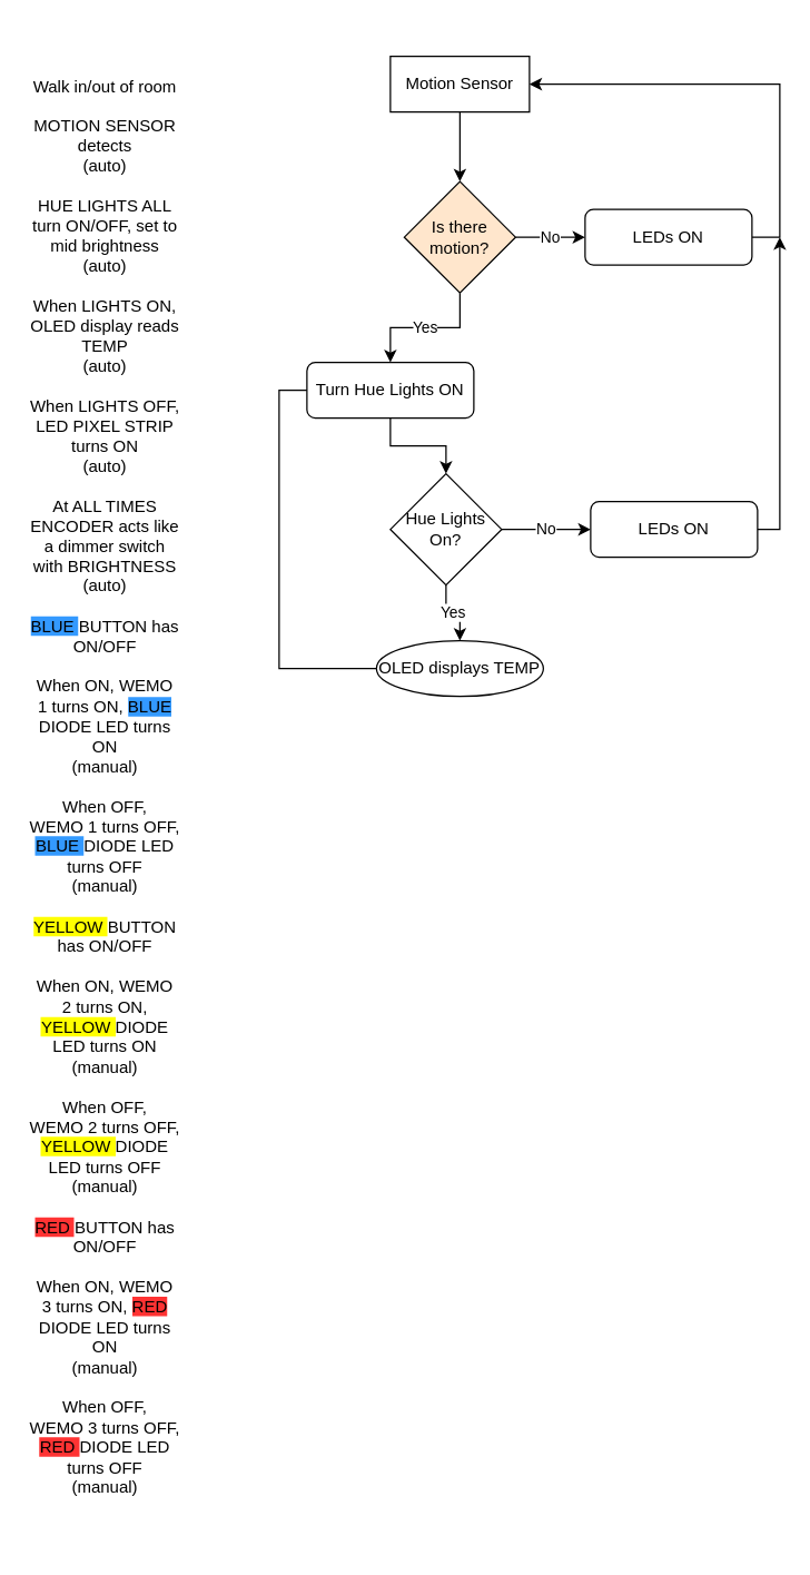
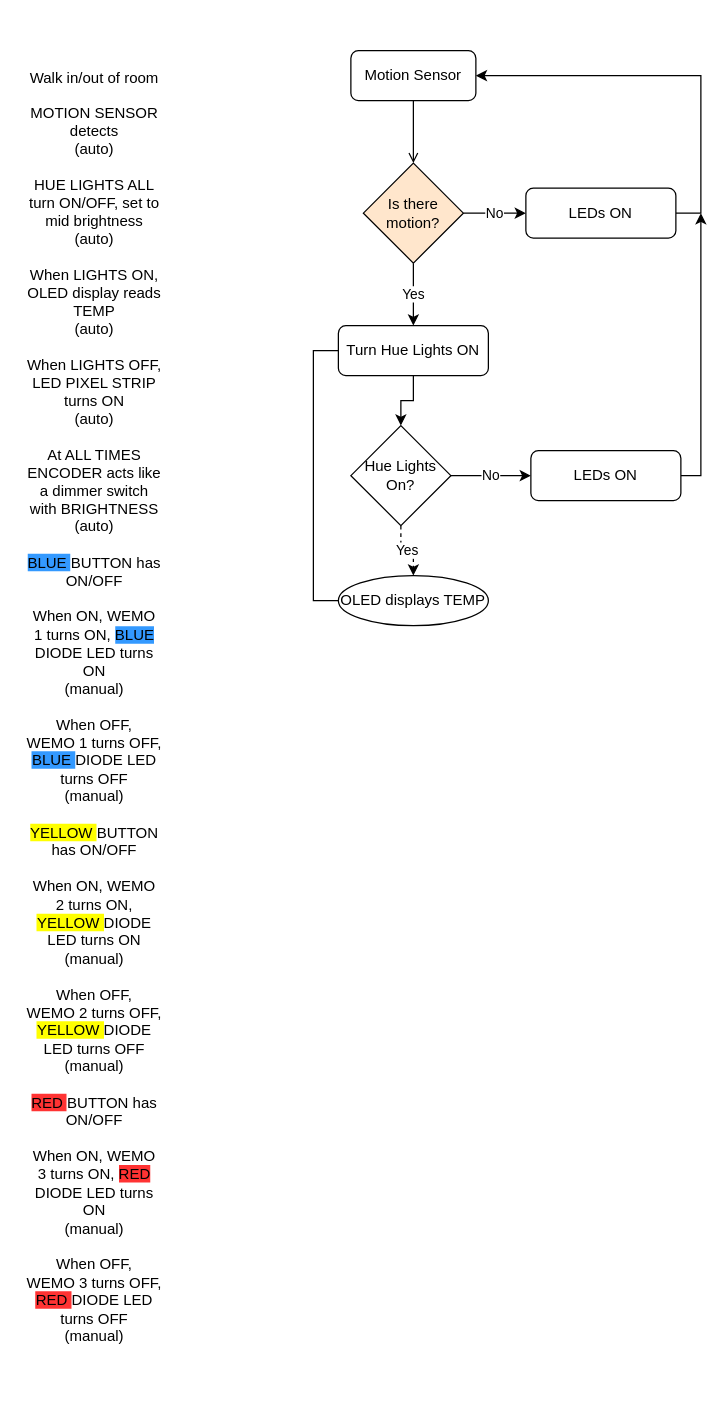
  <mxCell id="0" />
  <mxCell id="1" parent="0" />
- <mxCell id="2" style="edgeStyle=orthogonalEdgeStyle;rounded=0;orthogonalLoop=1;jettySize=auto;html=1;exitX=0.5;exitY=1;exitDx=0;exitDy=0;entryX=0.5;entryY=0;entryDx=0;entryDy=0;" edge="1" parent="1" source="3" target="10"><mxGeometry relative="1" as="geometry" /></mxCell>
- <mxCell id="3" value="Motion Sensor" style="whiteSpace=wrap;html=1;rounded=0;" vertex="1" parent="1"><mxGeometry x="280" y="40" width="100" height="40" as="geometry" /></mxCell>
- <mxCell id="4" value="Yes" style="edgeStyle=orthogonalEdgeStyle;rounded=0;orthogonalLoop=1;jettySize=auto;html=1;exitX=0.5;exitY=1;exitDx=0;exitDy=0;entryX=0.5;entryY=0;entryDx=0;entryDy=0;" edge="1" parent="1" source="6" target="16"><mxGeometry relative="1" as="geometry" /></mxCell>
+ <mxCell id="2" style="edgeStyle=orthogonalEdgeStyle;rounded=0;orthogonalLoop=1;jettySize=auto;html=1;exitX=0.5;exitY=1;exitDx=0;exitDy=0;entryX=0.5;entryY=0;entryDx=0;entryDy=0;endArrow=open;" edge="1" parent="1" source="3" target="10"><mxGeometry relative="1" as="geometry" /></mxCell>
+ <mxCell id="3" value="Motion Sensor" style="rounded=1;whiteSpace=wrap;html=1;" vertex="1" parent="1"><mxGeometry x="280" y="40" width="100" height="40" as="geometry" /></mxCell>
+ <mxCell id="4" value="Yes" style="edgeStyle=orthogonalEdgeStyle;rounded=0;orthogonalLoop=1;jettySize=auto;html=1;exitX=0.5;exitY=1;exitDx=0;exitDy=0;entryX=0.5;entryY=0;entryDx=0;entryDy=0;dashed=1;" edge="1" parent="1" source="6" target="16"><mxGeometry relative="1" as="geometry" /></mxCell>
  <mxCell id="5" value="No" style="edgeStyle=orthogonalEdgeStyle;rounded=0;orthogonalLoop=1;jettySize=auto;html=1;exitX=1;exitY=0.5;exitDx=0;exitDy=0;" edge="1" parent="1" source="6" target="18"><mxGeometry relative="1" as="geometry" /></mxCell>
  <mxCell id="6" value="Hue Lights On?" style="rhombus;whiteSpace=wrap;html=1;" vertex="1" parent="1"><mxGeometry x="280" y="340" width="80" height="80" as="geometry" /></mxCell>
  <mxCell id="7" value="Walk in/out of room&lt;br&gt;&lt;br&gt;MOTION SENSOR detects&lt;br&gt;(auto)&lt;br&gt;&lt;br&gt;HUE LIGHTS ALL turn ON/OFF, set to mid brightness&lt;br&gt;(auto)&lt;br&gt;&lt;br&gt;When LIGHTS ON, OLED display reads TEMP&lt;br&gt;(auto)&lt;br&gt;&lt;br&gt;When LIGHTS OFF, LED PIXEL STRIP turns ON&lt;br&gt;(auto)&lt;br&gt;&lt;br&gt;At ALL TIMES ENCODER acts like a dimmer switch with BRIGHTNESS&lt;br&gt;(auto)&lt;br&gt;&lt;br&gt;&lt;span style=&quot;background-color: rgb(51 , 153 , 255)&quot;&gt;BLUE &lt;/span&gt;BUTTON has ON/OFF&lt;br&gt;&lt;br&gt;When ON, WEMO 1 turns ON, &lt;span style=&quot;background-color: rgb(51 , 153 , 255)&quot;&gt;BLUE &lt;/span&gt;DIODE LED turns ON&lt;br&gt;(manual)&lt;br&gt;&lt;br&gt;When OFF,&lt;br&gt;WEMO 1 turns OFF, &lt;span style=&quot;background-color: rgb(51 , 153 , 255)&quot;&gt;BLUE &lt;/span&gt;DIODE LED turns OFF&lt;br&gt;(manual)&lt;br&gt;&lt;br&gt;&lt;span style=&quot;background-color: rgb(255 , 255 , 0)&quot;&gt;YELLOW &lt;/span&gt;BUTTON&lt;br&gt;has ON/OFF&lt;br&gt;&lt;br&gt;When ON, WEMO 2 turns ON, &lt;span style=&quot;background-color: rgb(255 , 255 , 0)&quot;&gt;YELLOW &lt;/span&gt;DIODE LED turns ON&lt;br&gt;(manual)&lt;br&gt;&lt;br&gt;When OFF,&lt;br&gt;WEMO 2 turns OFF, &lt;span style=&quot;background-color: rgb(255 , 255 , 0)&quot;&gt;YELLOW &lt;/span&gt;DIODE LED turns OFF&lt;br&gt;(manual)&lt;br&gt;&lt;br&gt;&lt;span style=&quot;background-color: rgb(255 , 51 , 51)&quot;&gt;RED &lt;/span&gt;BUTTON has ON/OFF&lt;br&gt;&lt;br&gt;When ON, WEMO 3 turns ON, &lt;span style=&quot;background-color: rgb(255 , 51 , 51)&quot;&gt;RED &lt;/span&gt;DIODE LED turns ON&lt;br&gt;(manual)&lt;br&gt;&lt;br&gt;When OFF,&lt;br&gt;WEMO 3 turns OFF, &lt;span style=&quot;background-color: rgb(255 , 51 , 51)&quot;&gt;RED &lt;/span&gt;DIODE LED turns OFF&lt;br&gt;(manual)" style="text;html=1;strokeColor=none;fillColor=none;align=center;verticalAlign=middle;whiteSpace=wrap;rounded=0;" vertex="1" parent="1"><mxGeometry x="20" y="20" width="110" height="1090" as="geometry" /></mxCell>
  <mxCell id="8" value="No" style="edgeStyle=orthogonalEdgeStyle;rounded=0;orthogonalLoop=1;jettySize=auto;html=1;exitX=1;exitY=0.5;exitDx=0;exitDy=0;" edge="1" parent="1" source="10" target="12"><mxGeometry relative="1" as="geometry" /></mxCell>
  <mxCell id="9" value="Yes" style="edgeStyle=orthogonalEdgeStyle;rounded=0;orthogonalLoop=1;jettySize=auto;html=1;exitX=0.5;exitY=1;exitDx=0;exitDy=0;entryX=0.5;entryY=0;entryDx=0;entryDy=0;" edge="1" parent="1" source="10" target="14"><mxGeometry relative="1" as="geometry" /></mxCell>
  <mxCell id="10" value="Is there motion?" style="rhombus;whiteSpace=wrap;html=1;fillColor=#ffe6cc;" vertex="1" parent="1"><mxGeometry x="290" y="130" width="80" height="80" as="geometry" /></mxCell>
  <mxCell id="11" style="edgeStyle=orthogonalEdgeStyle;rounded=0;orthogonalLoop=1;jettySize=auto;html=1;exitX=1;exitY=0.5;exitDx=0;exitDy=0;entryX=1;entryY=0.5;entryDx=0;entryDy=0;" edge="1" parent="1" source="12" target="3"><mxGeometry relative="1" as="geometry" /></mxCell>
  <mxCell id="12" value="LEDs ON" style="rounded=1;whiteSpace=wrap;html=1;fontSize=12;glass=0;strokeWidth=1;shadow=0;" vertex="1" parent="1"><mxGeometry x="420" y="150" width="120" height="40" as="geometry" /></mxCell>
  <mxCell id="13" style="edgeStyle=orthogonalEdgeStyle;rounded=0;orthogonalLoop=1;jettySize=auto;html=1;exitX=0.5;exitY=1;exitDx=0;exitDy=0;entryX=0.5;entryY=0;entryDx=0;entryDy=0;" edge="1" parent="1" source="14" target="6"><mxGeometry relative="1" as="geometry" /></mxCell>
- <mxCell id="14" value="Turn Hue Lights ON" style="rounded=1;whiteSpace=wrap;html=1;fontSize=12;glass=0;strokeWidth=1;shadow=0;" vertex="1" parent="1"><mxGeometry x="220" y="260" width="120" height="40" as="geometry" /></mxCell>
+ <mxCell id="14" value="Turn Hue Lights ON" style="rounded=1;whiteSpace=wrap;html=1;fontSize=12;glass=0;strokeWidth=1;shadow=0;" vertex="1" parent="1"><mxGeometry x="270" y="260" width="120" height="40" as="geometry" /></mxCell>
  <mxCell id="15" style="edgeStyle=orthogonalEdgeStyle;rounded=0;orthogonalLoop=1;jettySize=auto;html=1;exitX=0;exitY=0.5;exitDx=0;exitDy=0;entryX=0;entryY=0.5;entryDx=0;entryDy=0;endArrow=none;" edge="1" parent="1" source="16" target="14"><mxGeometry relative="1" as="geometry" /></mxCell>
  <mxCell id="16" value="OLED displays TEMP" style="ellipse;whiteSpace=wrap;html=1;fontSize=12;glass=0;strokeWidth=1;shadow=0;" vertex="1" parent="1"><mxGeometry x="270" y="460" width="120" height="40" as="geometry" /></mxCell>
  <mxCell id="17" style="edgeStyle=orthogonalEdgeStyle;rounded=0;orthogonalLoop=1;jettySize=auto;html=1;exitX=1;exitY=0.5;exitDx=0;exitDy=0;" edge="1" parent="1" source="18"><mxGeometry relative="1" as="geometry"><mxPoint x="560" y="170" as="targetPoint" /><Array as="points"><mxPoint x="560" y="380" /></Array></mxGeometry></mxCell>
  <mxCell id="18" value="LEDs ON" style="rounded=1;whiteSpace=wrap;html=1;fontSize=12;glass=0;strokeWidth=1;shadow=0;" vertex="1" parent="1"><mxGeometry x="424" y="360" width="120" height="40" as="geometry" /></mxCell>
